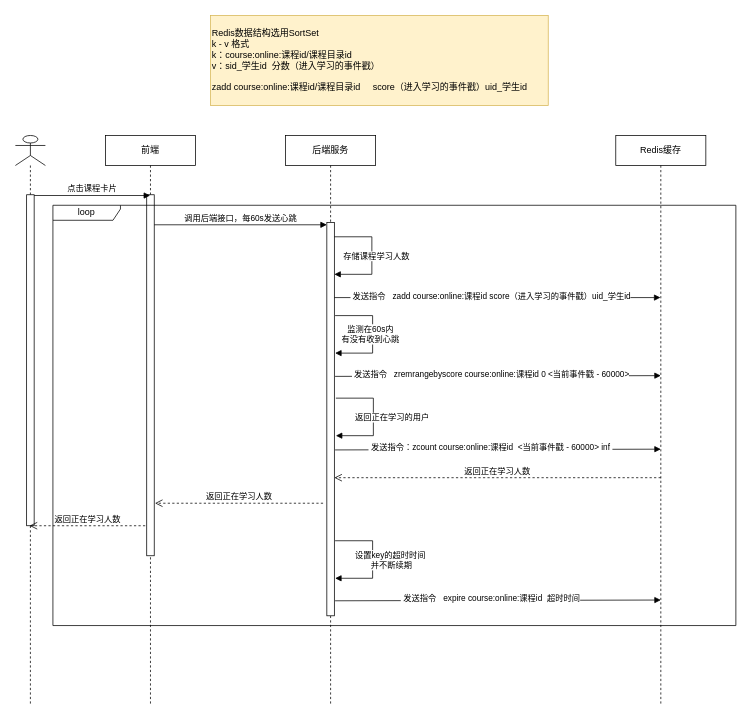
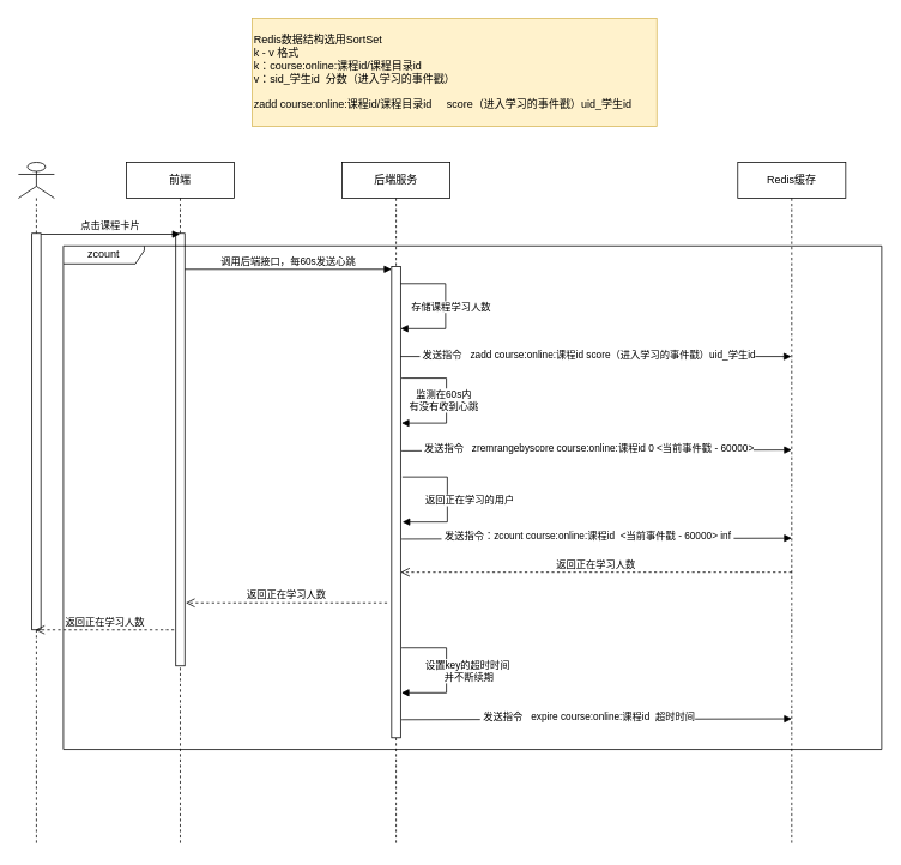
  <mxCell id="0" />
  <mxCell id="1" parent="0" />
  <mxCell id="2" value="前端" style="shape=umlLifeline;perimeter=lifelinePerimeter;whiteSpace=wrap;html=1;container=1;dropTarget=0;collapsible=0;recursiveResize=0;outlineConnect=0;portConstraint=eastwest;newEdgeStyle={&quot;curved&quot;:0,&quot;rounded&quot;:0};" vertex="1" parent="1"><mxGeometry x="140" y="180" width="120" height="760" as="geometry" /></mxCell>
  <mxCell id="3" value="" style="html=1;points=[[0,0,0,0,5],[0,1,0,0,-5],[1,0,0,0,5],[1,1,0,0,-5]];perimeter=orthogonalPerimeter;outlineConnect=0;targetShapes=umlLifeline;portConstraint=eastwest;newEdgeStyle={&quot;curved&quot;:0,&quot;rounded&quot;:0};" vertex="1" parent="2"><mxGeometry x="55" y="79" width="10" height="481" as="geometry" /></mxCell>
  <mxCell id="4" value="后端服务" style="shape=umlLifeline;perimeter=lifelinePerimeter;whiteSpace=wrap;html=1;container=1;dropTarget=0;collapsible=0;recursiveResize=0;outlineConnect=0;portConstraint=eastwest;newEdgeStyle={&quot;curved&quot;:0,&quot;rounded&quot;:0};" vertex="1" parent="1"><mxGeometry x="380" y="180" width="120" height="760" as="geometry" /></mxCell>
  <mxCell id="5" value="" style="html=1;points=[[0,0,0,0,5],[0,1,0,0,-5],[1,0,0,0,5],[1,1,0,0,-5]];perimeter=orthogonalPerimeter;outlineConnect=0;targetShapes=umlLifeline;portConstraint=eastwest;newEdgeStyle={&quot;curved&quot;:0,&quot;rounded&quot;:0};" vertex="1" parent="4"><mxGeometry x="55" y="116" width="10" height="524" as="geometry" /></mxCell>
  <mxCell id="6" value="Redis缓存" style="shape=umlLifeline;perimeter=lifelinePerimeter;whiteSpace=wrap;html=1;container=1;dropTarget=0;collapsible=0;recursiveResize=0;outlineConnect=0;portConstraint=eastwest;newEdgeStyle={&quot;curved&quot;:0,&quot;rounded&quot;:0};" vertex="1" parent="1"><mxGeometry x="820" y="180" width="120" height="760" as="geometry" /></mxCell>
  <mxCell id="7" value="" style="shape=umlLifeline;perimeter=lifelinePerimeter;whiteSpace=wrap;html=1;container=1;dropTarget=0;collapsible=0;recursiveResize=0;outlineConnect=0;portConstraint=eastwest;newEdgeStyle={&quot;curved&quot;:0,&quot;rounded&quot;:0};participant=umlActor;" vertex="1" parent="1"><mxGeometry x="20" y="180" width="40" height="760" as="geometry" /></mxCell>
  <mxCell id="8" value="" style="html=1;points=[[0,0,0,0,5],[0,1,0,0,-5],[1,0,0,0,5],[1,1,0,0,-5]];perimeter=orthogonalPerimeter;outlineConnect=0;targetShapes=umlLifeline;portConstraint=eastwest;newEdgeStyle={&quot;curved&quot;:0,&quot;rounded&quot;:0};" vertex="1" parent="7"><mxGeometry x="15" y="79" width="10" height="441" as="geometry" /></mxCell>
  <mxCell id="9" value="点击课程卡片" style="html=1;verticalAlign=bottom;endArrow=block;curved=0;rounded=0;" edge="1" parent="1" source="8"><mxGeometry x="0.003" width="80" relative="1" as="geometry"><mxPoint x="50" y="260" as="sourcePoint" /><mxPoint x="199.5" y="259.997" as="targetPoint" /><mxPoint as="offset" /></mxGeometry></mxCell>
  <mxCell id="10" value="调用后端接口，每60s发送心跳" style="html=1;verticalAlign=bottom;endArrow=block;curved=0;rounded=0;" edge="1" parent="1" target="5"><mxGeometry x="0.003" width="80" relative="1" as="geometry"><mxPoint x="205" y="299" as="sourcePoint" /><mxPoint x="430" y="299" as="targetPoint" /><mxPoint as="offset" /></mxGeometry></mxCell>
  <mxCell id="11" value="Redis数据结构选用SortSet&lt;br&gt;k - v 格式&lt;br&gt;k：course:online:课程id/课程目录id&lt;br&gt;v：sid_学生id&amp;nbsp; 分数（进入学习的事件戳）&lt;br&gt;&lt;br&gt;zadd course:online:课程id/课程目录id&amp;nbsp; &amp;nbsp; &amp;nbsp;score（进入学习的事件戳）uid_学生id&amp;nbsp;" style="html=1;whiteSpace=wrap;fillColor=#fff2cc;strokeColor=#d6b656;align=left;" vertex="1" parent="1"><mxGeometry x="280" y="20" width="450" height="120" as="geometry" /></mxCell>
  <mxCell id="12" value="" style="html=1;align=left;spacingLeft=2;endArrow=block;rounded=0;edgeStyle=orthogonalEdgeStyle;curved=0;rounded=0;" edge="1" parent="1"><mxGeometry relative="1" as="geometry"><mxPoint x="445" y="315" as="sourcePoint" /><Array as="points"><mxPoint x="445" y="315" /><mxPoint x="495" y="315" /><mxPoint x="495" y="365" /></Array><mxPoint x="445" y="365" as="targetPoint" /></mxGeometry></mxCell>
  <mxCell id="13" value="存储课程学习人数" style="edgeLabel;html=1;align=center;verticalAlign=middle;resizable=0;points=[];" vertex="1" connectable="0" parent="12"><mxGeometry x="0.029" y="-1" relative="1" as="geometry"><mxPoint x="6" y="-2" as="offset" /></mxGeometry></mxCell>
  <mxCell id="14" value="" style="html=1;verticalAlign=bottom;endArrow=block;curved=0;rounded=0;" edge="1" parent="1" target="6"><mxGeometry width="80" relative="1" as="geometry"><mxPoint x="445" y="396" as="sourcePoint" /><mxPoint x="969.5" y="396" as="targetPoint" /></mxGeometry></mxCell>
  <mxCell id="15" value="&amp;nbsp;发送指令&amp;nbsp; &amp;nbsp;zadd course:online:课程id score（进入学习的事件戳）uid_学生id" style="edgeLabel;html=1;align=center;verticalAlign=middle;resizable=0;points=[];" vertex="1" connectable="0" parent="14"><mxGeometry x="-0.145" y="2" relative="1" as="geometry"><mxPoint x="21" y="-1" as="offset" /></mxGeometry></mxCell>
  <mxCell id="16" value="" style="html=1;align=left;spacingLeft=2;endArrow=block;rounded=0;edgeStyle=orthogonalEdgeStyle;curved=0;rounded=0;" edge="1" parent="1"><mxGeometry relative="1" as="geometry"><mxPoint x="446" y="420" as="sourcePoint" /><Array as="points"><mxPoint x="446" y="420" /><mxPoint x="496" y="420" /><mxPoint x="496" y="470" /></Array><mxPoint x="446" y="470" as="targetPoint" /></mxGeometry></mxCell>
  <mxCell id="17" value="监测在60s内&lt;br&gt;有没有收到心跳" style="edgeLabel;html=1;align=center;verticalAlign=middle;resizable=0;points=[];" vertex="1" connectable="0" parent="16"><mxGeometry x="-0.009" y="-4" relative="1" as="geometry"><mxPoint as="offset" /></mxGeometry></mxCell>
  <mxCell id="18" value="" style="html=1;verticalAlign=bottom;endArrow=block;curved=0;rounded=0;" edge="1" parent="1"><mxGeometry width="80" relative="1" as="geometry"><mxPoint x="446" y="501" as="sourcePoint" /><mxPoint x="880" y="500" as="targetPoint" /></mxGeometry></mxCell>
  <mxCell id="19" value="&amp;nbsp;发送指令&amp;nbsp; &amp;nbsp;zremrangebyscore course:online:课程id 0 &amp;lt;当前事件戳 - 60000&amp;gt;" style="edgeLabel;html=1;align=center;verticalAlign=middle;resizable=0;points=[];" vertex="1" connectable="0" parent="18"><mxGeometry x="-0.145" y="2" relative="1" as="geometry"><mxPoint x="21" y="-1" as="offset" /></mxGeometry></mxCell>
  <mxCell id="20" value="" style="html=1;align=left;spacingLeft=2;endArrow=block;rounded=0;edgeStyle=orthogonalEdgeStyle;curved=0;rounded=0;" edge="1" parent="1"><mxGeometry relative="1" as="geometry"><mxPoint x="446" y="720" as="sourcePoint" /><Array as="points"><mxPoint x="446" y="720" /><mxPoint x="496" y="720" /><mxPoint x="496" y="770" /></Array><mxPoint x="446" y="770" as="targetPoint" /></mxGeometry></mxCell>
  <mxCell id="21" value="设置key的超时时间&amp;nbsp;&lt;br&gt;并不断续期" style="edgeLabel;html=1;align=center;verticalAlign=middle;resizable=0;points=[];" vertex="1" connectable="0" parent="20"><mxGeometry x="0.029" y="-1" relative="1" as="geometry"><mxPoint x="25" y="-2" as="offset" /></mxGeometry></mxCell>
  <mxCell id="22" value="" style="html=1;verticalAlign=bottom;endArrow=block;curved=0;rounded=0;" edge="1" parent="1"><mxGeometry width="80" relative="1" as="geometry"><mxPoint x="446" y="800" as="sourcePoint" /><mxPoint x="880" y="799" as="targetPoint" /></mxGeometry></mxCell>
  <mxCell id="23" value="&amp;nbsp;发送指令&amp;nbsp; &amp;nbsp;expire course:online:课程id&amp;nbsp; 超时时间" style="edgeLabel;html=1;align=center;verticalAlign=middle;resizable=0;points=[];" vertex="1" connectable="0" parent="22"><mxGeometry x="-0.145" y="2" relative="1" as="geometry"><mxPoint x="21" y="-1" as="offset" /></mxGeometry></mxCell>
  <mxCell id="24" value="" style="html=1;align=left;spacingLeft=2;endArrow=block;rounded=0;edgeStyle=orthogonalEdgeStyle;curved=0;rounded=0;" edge="1" parent="1"><mxGeometry relative="1" as="geometry"><mxPoint x="447" y="530" as="sourcePoint" /><Array as="points"><mxPoint x="447" y="530" /><mxPoint x="497" y="530" /><mxPoint x="497" y="580" /></Array><mxPoint x="447" y="580" as="targetPoint" /></mxGeometry></mxCell>
  <mxCell id="25" value="返回正在学习的用户" style="edgeLabel;html=1;align=center;verticalAlign=middle;resizable=0;points=[];" vertex="1" connectable="0" parent="24"><mxGeometry x="0.029" y="-1" relative="1" as="geometry"><mxPoint x="25" y="-2" as="offset" /></mxGeometry></mxCell>
  <mxCell id="26" value="" style="html=1;verticalAlign=bottom;endArrow=block;curved=0;rounded=0;" edge="1" parent="1"><mxGeometry width="80" relative="1" as="geometry"><mxPoint x="446" y="599" as="sourcePoint" /><mxPoint x="880" y="598" as="targetPoint" /></mxGeometry></mxCell>
  <mxCell id="27" value="&amp;nbsp;发送指令：zcount course:online:课程id&amp;nbsp; &amp;lt;当前事件戳 - 60000&amp;gt; inf&amp;nbsp;" style="edgeLabel;html=1;align=center;verticalAlign=middle;resizable=0;points=[];" vertex="1" connectable="0" parent="26"><mxGeometry x="-0.145" y="2" relative="1" as="geometry"><mxPoint x="21" y="-1" as="offset" /></mxGeometry></mxCell>
  <mxCell id="28" value="返回正在学习人数" style="html=1;verticalAlign=bottom;endArrow=open;dashed=1;endSize=8;curved=0;rounded=0;" edge="1" parent="1"><mxGeometry relative="1" as="geometry"><mxPoint x="880" y="636" as="sourcePoint" /><mxPoint x="445" y="636" as="targetPoint" /></mxGeometry></mxCell>
  <mxCell id="29" value="返回正在学习人数" style="html=1;verticalAlign=bottom;endArrow=open;dashed=1;endSize=8;curved=0;rounded=0;" edge="1" parent="1"><mxGeometry relative="1" as="geometry"><mxPoint x="430" y="670" as="sourcePoint" /><mxPoint x="206" y="670" as="targetPoint" /></mxGeometry></mxCell>
  <mxCell id="30" value="返回正在学习人数" style="html=1;verticalAlign=bottom;endArrow=open;dashed=1;endSize=8;curved=0;rounded=0;" edge="1" parent="1"><mxGeometry relative="1" as="geometry"><mxPoint x="193" y="700" as="sourcePoint" /><mxPoint x="39" y="700" as="targetPoint" /></mxGeometry></mxCell>
- <mxCell id="31" value="loop" style="shape=umlFrame;whiteSpace=wrap;html=1;pointerEvents=0;recursiveResize=0;container=1;collapsible=0;width=90;height=20;" vertex="1" parent="1"><mxGeometry x="70" y="273" width="910" height="560" as="geometry" /></mxCell>
+ <mxCell id="31" value="zcount" style="shape=umlFrame;whiteSpace=wrap;html=1;pointerEvents=0;recursiveResize=0;container=1;collapsible=0;width=90;height=20;" vertex="1" parent="1"><mxGeometry x="70" y="273" width="910" height="560" as="geometry" /></mxCell>
